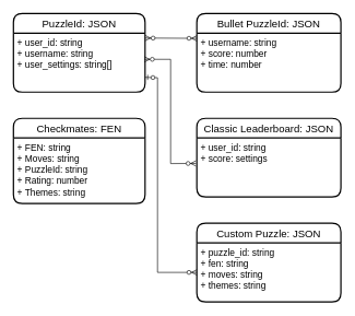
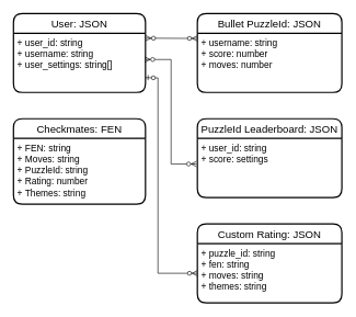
  <mxCell id="0" />
  <mxCell id="1" parent="0" />
  <mxCell id="2" value="Checkmates: FEN" style="swimlane;childLayout=stackLayout;horizontal=1;startSize=30;horizontalStack=0;rounded=1;fontSize=16;fontStyle=0;strokeWidth=2;resizeParent=0;resizeLast=1;shadow=0;dashed=0;align=center;" vertex="1" parent="1"><mxGeometry x="20" y="180" width="201" height="130" as="geometry" /></mxCell>
  <mxCell id="3" value="+ FEN: string&#10;+ Moves: string&#10;+ PuzzleId: string&#10;+ Rating: number&#10;+ Themes: string" style="align=left;strokeColor=none;fillColor=none;spacingLeft=4;fontSize=14;verticalAlign=top;resizable=0;rotatable=0;part=1;" vertex="1" parent="2"><mxGeometry y="30" width="201" height="100" as="geometry" /></mxCell>
- <mxCell id="4" value="PuzzleId: JSON" style="swimlane;childLayout=stackLayout;horizontal=1;startSize=30;horizontalStack=0;rounded=1;fontSize=16;fontStyle=0;strokeWidth=2;resizeParent=0;resizeLast=1;shadow=0;dashed=0;align=center;" vertex="1" parent="1"><mxGeometry x="20" y="20" width="201" height="120" as="geometry" /></mxCell>
+ <mxCell id="4" value="User: JSON" style="swimlane;childLayout=stackLayout;horizontal=1;startSize=30;horizontalStack=0;rounded=1;fontSize=16;fontStyle=0;strokeWidth=2;resizeParent=0;resizeLast=1;shadow=0;dashed=0;align=center;" vertex="1" parent="1"><mxGeometry x="20" y="20" width="201" height="120" as="geometry" /></mxCell>
  <mxCell id="5" value="+ user_id: string&#10;+ username: string&#10;+ user_settings: string[]" style="align=left;strokeColor=none;fillColor=none;spacingLeft=4;fontSize=14;verticalAlign=top;resizable=0;rotatable=0;part=1;" vertex="1" parent="4"><mxGeometry y="30" width="201" height="90" as="geometry" /></mxCell>
- <mxCell id="6" value="Custom Puzzle: JSON" style="swimlane;childLayout=stackLayout;horizontal=1;startSize=30;horizontalStack=0;rounded=1;fontSize=16;fontStyle=0;strokeWidth=2;resizeParent=0;resizeLast=1;shadow=0;dashed=0;align=center;" vertex="1" parent="1"><mxGeometry x="300" y="340" width="220" height="120" as="geometry" /></mxCell>
+ <mxCell id="6" value="Custom Rating: JSON" style="swimlane;childLayout=stackLayout;horizontal=1;startSize=30;horizontalStack=0;rounded=1;fontSize=16;fontStyle=0;strokeWidth=2;resizeParent=0;resizeLast=1;shadow=0;dashed=0;align=center;" vertex="1" parent="1"><mxGeometry x="300" y="340" width="220" height="120" as="geometry" /></mxCell>
  <mxCell id="7" value="+ puzzle_id: string&#10;+ fen: string&#10;+ moves: string&#10;+ themes: string" style="align=left;strokeColor=none;fillColor=none;spacingLeft=4;fontSize=14;verticalAlign=top;resizable=0;rotatable=0;part=1;" vertex="1" parent="6"><mxGeometry y="30" width="220" height="90" as="geometry" /></mxCell>
  <mxCell id="8" value="Bullet PuzzleId: JSON" style="swimlane;childLayout=stackLayout;horizontal=1;startSize=30;horizontalStack=0;rounded=1;fontSize=16;fontStyle=0;strokeWidth=2;resizeParent=0;resizeLast=1;shadow=0;dashed=0;align=center;" vertex="1" parent="1"><mxGeometry x="300" y="20" width="220" height="120" as="geometry" /></mxCell>
- <mxCell id="9" value="+ username: string&#10;+ score: number&#10;+ time: number" style="align=left;strokeColor=none;fillColor=none;spacingLeft=4;fontSize=14;verticalAlign=top;resizable=0;rotatable=0;part=1;" vertex="1" parent="8"><mxGeometry y="30" width="220" height="90" as="geometry" /></mxCell>
- <mxCell id="10" value="Classic Leaderboard: JSON" style="swimlane;childLayout=stackLayout;horizontal=1;startSize=30;horizontalStack=0;rounded=1;fontSize=16;fontStyle=0;strokeWidth=2;resizeParent=0;resizeLast=1;shadow=0;dashed=0;align=center;" vertex="1" parent="1"><mxGeometry x="300" y="180" width="220" height="120" as="geometry" /></mxCell>
+ <mxCell id="9" value="+ username: string&#10;+ score: number&#10;+ moves: number" style="align=left;strokeColor=none;fillColor=none;spacingLeft=4;fontSize=14;verticalAlign=top;resizable=0;rotatable=0;part=1;" vertex="1" parent="8"><mxGeometry y="30" width="220" height="90" as="geometry" /></mxCell>
+ <mxCell id="10" value="PuzzleId Leaderboard: JSON" style="swimlane;childLayout=stackLayout;horizontal=1;startSize=30;horizontalStack=0;rounded=1;fontSize=16;fontStyle=0;strokeWidth=2;resizeParent=0;resizeLast=1;shadow=0;dashed=0;align=center;" vertex="1" parent="1"><mxGeometry x="300" y="180" width="220" height="120" as="geometry" /></mxCell>
  <mxCell id="11" value="+ user_id: string&#10;+ score: settings" style="align=left;strokeColor=none;fillColor=none;spacingLeft=4;fontSize=14;verticalAlign=top;resizable=0;rotatable=0;part=1;" vertex="1" parent="10"><mxGeometry y="30" width="220" height="90" as="geometry" /></mxCell>
  <mxCell id="12" value="" style="fontSize=12;html=1;startArrow=ERzeroToOne;endArrow=ERzeroToMany;rounded=0;labelBackgroundColor=default;strokeColor=default;fontFamily=Helvetica;fontColor=default;shape=connector;exitX=1;exitY=0.75;exitDx=0;exitDy=0;entryX=0;entryY=0.5;entryDx=0;entryDy=0;" edge="1" parent="1" source="5" target="7"><mxGeometry width="100" height="100" relative="1" as="geometry"><mxPoint x="20" y="70" as="sourcePoint" /><mxPoint x="-20" y="180" as="targetPoint" /><Array as="points"><mxPoint x="240" y="118" /><mxPoint x="240" y="415" /></Array></mxGeometry></mxCell>
  <mxCell id="13" value="" style="fontSize=12;html=1;startArrow=ERzeroToMany;endArrow=ERzeroToMany;rounded=0;labelBackgroundColor=default;strokeColor=default;fontFamily=Helvetica;fontColor=default;shape=connector;exitX=1.001;exitY=0.084;exitDx=0;exitDy=0;exitPerimeter=0;" edge="1" parent="1" source="5"><mxGeometry width="100" height="100" relative="1" as="geometry"><mxPoint x="190" y="370" as="sourcePoint" /><mxPoint x="300" y="58" as="targetPoint" /></mxGeometry></mxCell>
  <mxCell id="14" value="" style="fontSize=12;html=1;startArrow=ERzeroToMany;endArrow=ERzeroToMany;rounded=0;labelBackgroundColor=default;strokeColor=default;fontFamily=Helvetica;fontColor=default;shape=connector;entryX=-0.006;entryY=0.431;entryDx=0;entryDy=0;entryPerimeter=0;" edge="1" parent="1" target="11"><mxGeometry width="100" height="100" relative="1" as="geometry"><mxPoint x="220" y="90" as="sourcePoint" /><mxPoint x="250" y="337.5" as="targetPoint" /><Array as="points"><mxPoint x="260" y="90" /><mxPoint x="260" y="249" /></Array></mxGeometry></mxCell>
